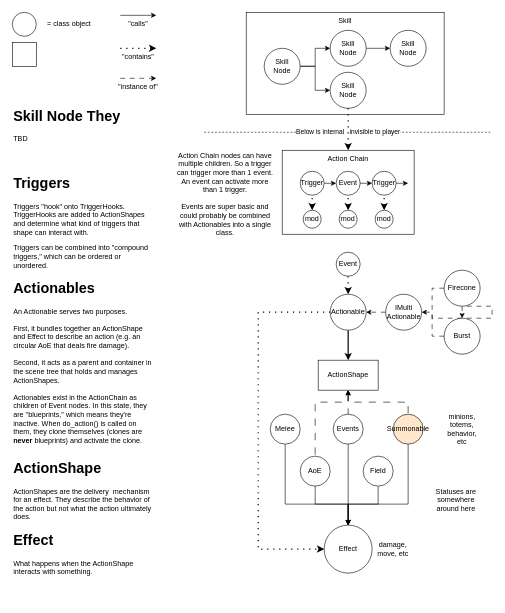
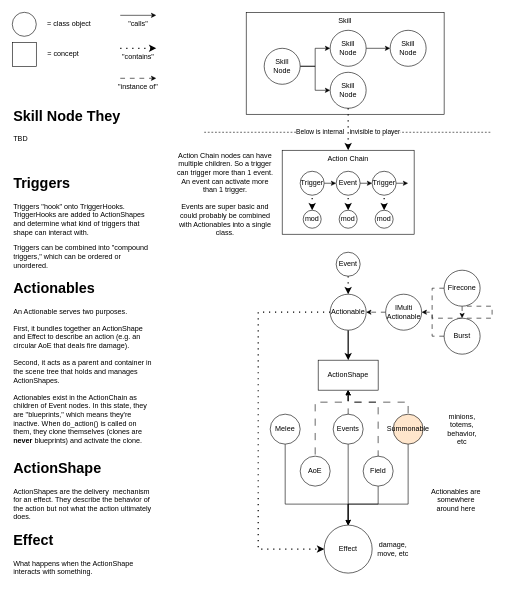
  <mxCell id="0" />
  <mxCell id="1" parent="0" />
  <mxCell id="2" value="" style="ellipse;whiteSpace=wrap;html=1;aspect=fixed;" parent="1" vertex="1"><mxGeometry x="20" y="20" width="40" height="40" as="geometry" /></mxCell>
  <mxCell id="3" value="= class object" style="text;html=1;align=center;verticalAlign=middle;whiteSpace=wrap;rounded=0;" parent="1" vertex="1"><mxGeometry x="70" y="25" width="90" height="30" as="geometry" /></mxCell>
  <mxCell id="4" value="" style="rounded=0;whiteSpace=wrap;html=1;" parent="1" vertex="1"><mxGeometry x="20" y="70" width="40" height="40" as="geometry" /></mxCell>
+ <mxCell id="5" value="= concept" style="text;html=1;align=center;verticalAlign=middle;whiteSpace=wrap;rounded=0;" parent="1" vertex="1"><mxGeometry x="60" y="75" width="90" height="30" as="geometry" /></mxCell>
  <mxCell id="6" value="&lt;div&gt;Below is internal &amp;nbsp; invisible to player&lt;/div&gt;" style="endArrow=none;dashed=1;html=1;rounded=0;" parent="1" edge="1"><mxGeometry width="50" height="50" relative="1" as="geometry"><mxPoint x="340" y="220" as="sourcePoint" /><mxPoint x="820" y="220" as="targetPoint" /></mxGeometry></mxCell>
  <mxCell id="7" value="" style="group" parent="1" vertex="1" connectable="0"><mxGeometry x="410" y="20" width="330" height="170" as="geometry" /></mxCell>
  <mxCell id="8" value="" style="rounded=0;whiteSpace=wrap;html=1;" parent="7" vertex="1"><mxGeometry width="330" height="170" as="geometry" /></mxCell>
  <mxCell id="9" style="edgeStyle=orthogonalEdgeStyle;rounded=0;orthogonalLoop=1;jettySize=auto;html=1;exitX=1;exitY=0.5;exitDx=0;exitDy=0;entryX=0;entryY=0.5;entryDx=0;entryDy=0;" parent="7" source="11" target="13" edge="1"><mxGeometry relative="1" as="geometry" /></mxCell>
  <mxCell id="10" style="edgeStyle=orthogonalEdgeStyle;rounded=0;orthogonalLoop=1;jettySize=auto;html=1;exitX=1;exitY=0.5;exitDx=0;exitDy=0;entryX=0;entryY=0.5;entryDx=0;entryDy=0;" parent="7" source="11" target="14" edge="1"><mxGeometry relative="1" as="geometry" /></mxCell>
  <mxCell id="11" value="&lt;div&gt;Skill&lt;/div&gt;&lt;div&gt;Node&lt;br&gt;&lt;/div&gt;" style="ellipse;whiteSpace=wrap;html=1;aspect=fixed;" parent="7" vertex="1"><mxGeometry x="30" y="60" width="60" height="60" as="geometry" /></mxCell>
  <mxCell id="12" style="edgeStyle=orthogonalEdgeStyle;rounded=0;orthogonalLoop=1;jettySize=auto;html=1;exitX=1;exitY=0.5;exitDx=0;exitDy=0;entryX=0;entryY=0.5;entryDx=0;entryDy=0;" parent="7" source="13" target="15" edge="1"><mxGeometry relative="1" as="geometry" /></mxCell>
  <mxCell id="13" value="&lt;div&gt;Skill&lt;/div&gt;&lt;div&gt;Node&lt;br&gt;&lt;/div&gt;" style="ellipse;whiteSpace=wrap;html=1;aspect=fixed;" parent="7" vertex="1"><mxGeometry x="140" y="30" width="60" height="60" as="geometry" /></mxCell>
  <mxCell id="14" value="&lt;div&gt;Skill&lt;/div&gt;&lt;div&gt;Node&lt;br&gt;&lt;/div&gt;" style="ellipse;whiteSpace=wrap;html=1;aspect=fixed;" parent="7" vertex="1"><mxGeometry x="140" y="100" width="60" height="60" as="geometry" /></mxCell>
  <mxCell id="15" value="&lt;div&gt;Skill&lt;/div&gt;&lt;div&gt;Node&lt;br&gt;&lt;/div&gt;" style="ellipse;whiteSpace=wrap;html=1;aspect=fixed;" parent="7" vertex="1"><mxGeometry x="240" y="30" width="60" height="60" as="geometry" /></mxCell>
  <mxCell id="16" value="Skill" style="text;html=1;align=center;verticalAlign=middle;whiteSpace=wrap;rounded=0;" parent="7" vertex="1"><mxGeometry x="135" width="60" height="30" as="geometry" /></mxCell>
  <mxCell id="17" value="" style="rounded=0;whiteSpace=wrap;html=1;" parent="1" vertex="1"><mxGeometry x="470" y="250" width="220" height="140" as="geometry" /></mxCell>
  <mxCell id="18" style="edgeStyle=orthogonalEdgeStyle;rounded=0;orthogonalLoop=1;jettySize=auto;html=1;exitX=1;exitY=0.5;exitDx=0;exitDy=0;entryX=0;entryY=0.5;entryDx=0;entryDy=0;" parent="1" source="19" target="21" edge="1"><mxGeometry relative="1" as="geometry" /></mxCell>
  <mxCell id="19" value="Trigger" style="ellipse;whiteSpace=wrap;html=1;aspect=fixed;" parent="1" vertex="1"><mxGeometry x="500" y="285" width="40" height="40" as="geometry" /></mxCell>
  <mxCell id="20" style="edgeStyle=orthogonalEdgeStyle;rounded=0;orthogonalLoop=1;jettySize=auto;html=1;exitX=1;exitY=0.5;exitDx=0;exitDy=0;entryX=0;entryY=0.5;entryDx=0;entryDy=0;" parent="1" source="21" target="23" edge="1"><mxGeometry relative="1" as="geometry" /></mxCell>
  <mxCell id="21" value="Event" style="ellipse;whiteSpace=wrap;html=1;aspect=fixed;" parent="1" vertex="1"><mxGeometry x="560" y="285" width="40" height="40" as="geometry" /></mxCell>
  <mxCell id="22" style="edgeStyle=orthogonalEdgeStyle;rounded=0;orthogonalLoop=1;jettySize=auto;html=1;exitX=1;exitY=0.5;exitDx=0;exitDy=0;" parent="1" source="23" edge="1"><mxGeometry relative="1" as="geometry"><mxPoint x="680" y="304.944" as="targetPoint" /></mxGeometry></mxCell>
  <mxCell id="23" value="Trigger" style="ellipse;whiteSpace=wrap;html=1;aspect=fixed;" parent="1" vertex="1"><mxGeometry x="620" y="285" width="40" height="40" as="geometry" /></mxCell>
  <mxCell id="24" value="Action Chain" style="text;html=1;align=center;verticalAlign=middle;whiteSpace=wrap;rounded=0;" parent="1" vertex="1"><mxGeometry x="540" y="250" width="80" height="30" as="geometry" /></mxCell>
  <mxCell id="25" style="edgeStyle=orthogonalEdgeStyle;rounded=0;orthogonalLoop=1;jettySize=auto;html=1;exitX=0.5;exitY=0;exitDx=0;exitDy=0;entryX=0.5;entryY=1;entryDx=0;entryDy=0;dashed=1;dashPattern=1 4;endArrow=none;endFill=0;startArrow=classic;startFill=1;strokeWidth=2;" parent="1" source="26" target="21" edge="1"><mxGeometry relative="1" as="geometry" /></mxCell>
  <mxCell id="26" value="mod" style="ellipse;whiteSpace=wrap;html=1;aspect=fixed;" parent="1" vertex="1"><mxGeometry x="565" y="350" width="30" height="30" as="geometry" /></mxCell>
  <mxCell id="27" style="edgeStyle=orthogonalEdgeStyle;rounded=0;orthogonalLoop=1;jettySize=auto;html=1;exitX=0.5;exitY=0;exitDx=0;exitDy=0;entryX=0.5;entryY=1;entryDx=0;entryDy=0;dashed=1;dashPattern=1 4;endArrow=none;endFill=0;startArrow=classic;startFill=1;strokeWidth=2;" parent="1" source="28" target="19" edge="1"><mxGeometry relative="1" as="geometry" /></mxCell>
  <mxCell id="28" value="mod" style="ellipse;whiteSpace=wrap;html=1;aspect=fixed;" parent="1" vertex="1"><mxGeometry x="505" y="350" width="30" height="30" as="geometry" /></mxCell>
  <mxCell id="29" style="edgeStyle=orthogonalEdgeStyle;rounded=0;orthogonalLoop=1;jettySize=auto;html=1;exitX=0.5;exitY=0;exitDx=0;exitDy=0;entryX=0.5;entryY=1;entryDx=0;entryDy=0;dashed=1;dashPattern=1 4;endArrow=none;endFill=0;startArrow=classic;startFill=1;strokeWidth=2;" parent="1" source="30" target="23" edge="1"><mxGeometry relative="1" as="geometry" /></mxCell>
  <mxCell id="30" value="mod" style="ellipse;whiteSpace=wrap;html=1;aspect=fixed;" parent="1" vertex="1"><mxGeometry x="625" y="350" width="30" height="30" as="geometry" /></mxCell>
  <mxCell id="31" style="edgeStyle=orthogonalEdgeStyle;rounded=0;orthogonalLoop=1;jettySize=auto;html=1;exitX=0.5;exitY=1;exitDx=0;exitDy=0;entryX=0.5;entryY=0;entryDx=0;entryDy=0;dashed=1;dashPattern=1 4;strokeWidth=2;" parent="1" source="32" target="36" edge="1"><mxGeometry relative="1" as="geometry" /></mxCell>
  <mxCell id="32" value="Event" style="ellipse;whiteSpace=wrap;html=1;aspect=fixed;" parent="1" vertex="1"><mxGeometry x="560" y="420" width="40" height="40" as="geometry" /></mxCell>
  <mxCell id="33" value="&lt;div&gt;Action Chain nodes can have multiple children. So a trigger can trigger more than 1 event. An event can activate more than 1 trigger.&lt;/div&gt;&lt;div&gt;&lt;br&gt;&lt;/div&gt;&lt;div&gt;Events are super basic and could probably be combined with Actionables into a single class.&lt;br&gt;&lt;/div&gt;" style="text;html=1;align=center;verticalAlign=middle;whiteSpace=wrap;rounded=0;" parent="1" vertex="1"><mxGeometry x="290" y="255" width="170" height="135" as="geometry" /></mxCell>
  <mxCell id="34" style="edgeStyle=orthogonalEdgeStyle;rounded=0;orthogonalLoop=1;jettySize=auto;html=1;exitX=0.5;exitY=1;exitDx=0;exitDy=0;dashed=0;dashPattern=1 4;strokeWidth=2;" edge="1" parent="1" source="36" target="67"><mxGeometry relative="1" as="geometry" /></mxCell>
  <mxCell id="35" style="edgeStyle=orthogonalEdgeStyle;rounded=0;orthogonalLoop=1;jettySize=auto;html=1;exitX=0;exitY=0.5;exitDx=0;exitDy=0;entryX=0;entryY=0.5;entryDx=0;entryDy=0;dashed=1;dashPattern=1 4;strokeWidth=2;" edge="1" parent="1" source="36" target="45"><mxGeometry relative="1" as="geometry"><Array as="points"><mxPoint x="430" y="520" /><mxPoint x="430" y="915" /></Array></mxGeometry></mxCell>
  <mxCell id="36" value="Actionable" style="ellipse;whiteSpace=wrap;html=1;aspect=fixed;" parent="1" vertex="1"><mxGeometry x="550" y="490" width="60" height="60" as="geometry" /></mxCell>
- <mxCell id="37" value="Statuses are somewhere around here" style="text;html=1;align=center;verticalAlign=middle;whiteSpace=wrap;rounded=0;" parent="1" vertex="1"><mxGeometry x="710" y="800" width="100" height="65" as="geometry" /></mxCell>
+ <mxCell id="37" value="Actionables are somewhere around here" style="text;html=1;align=center;verticalAlign=middle;whiteSpace=wrap;rounded=0;" parent="1" vertex="1"><mxGeometry x="710" y="800" width="100" height="65" as="geometry" /></mxCell>
  <mxCell id="38" style="edgeStyle=orthogonalEdgeStyle;rounded=0;orthogonalLoop=1;jettySize=auto;html=1;exitX=0.5;exitY=1;exitDx=0;exitDy=0;entryX=0.5;entryY=0;entryDx=0;entryDy=0;" edge="1" parent="1" source="39" target="45"><mxGeometry relative="1" as="geometry"><Array as="points"><mxPoint x="630" y="840" /><mxPoint x="580" y="840" /></Array></mxGeometry></mxCell>
  <mxCell id="39" value="Field" style="ellipse;whiteSpace=wrap;html=1;aspect=fixed;" parent="1" vertex="1"><mxGeometry x="605" y="760" width="50" height="50" as="geometry" /></mxCell>
  <mxCell id="40" style="edgeStyle=orthogonalEdgeStyle;rounded=0;orthogonalLoop=1;jettySize=auto;html=1;exitX=0.5;exitY=1;exitDx=0;exitDy=0;entryX=0.5;entryY=0;entryDx=0;entryDy=0;" edge="1" parent="1" source="41" target="45"><mxGeometry relative="1" as="geometry"><mxPoint x="580.095" y="870" as="targetPoint" /></mxGeometry></mxCell>
  <mxCell id="41" value="Events" style="ellipse;whiteSpace=wrap;html=1;aspect=fixed;" parent="1" vertex="1"><mxGeometry x="555" y="690" width="50" height="50" as="geometry" /></mxCell>
  <mxCell id="42" style="edgeStyle=orthogonalEdgeStyle;rounded=0;orthogonalLoop=1;jettySize=auto;html=1;exitX=0.5;exitY=1;exitDx=0;exitDy=0;entryX=0.5;entryY=0;entryDx=0;entryDy=0;" edge="1" parent="1" source="43" target="45"><mxGeometry relative="1" as="geometry"><Array as="points"><mxPoint x="680" y="840" /><mxPoint x="580" y="840" /></Array></mxGeometry></mxCell>
  <mxCell id="43" value="Summonable" style="ellipse;whiteSpace=wrap;html=1;aspect=fixed;fillColor=#ffe6cc;" parent="1" vertex="1"><mxGeometry x="655" y="690" width="50" height="50" as="geometry" /></mxCell>
  <mxCell id="44" value="minions, totems, behavior, etc" style="text;html=1;align=center;verticalAlign=middle;whiteSpace=wrap;rounded=0;" parent="1" vertex="1"><mxGeometry x="740" y="700" width="60" height="30" as="geometry" /></mxCell>
  <mxCell id="45" value="Effect" style="ellipse;whiteSpace=wrap;html=1;aspect=fixed;" parent="1" vertex="1"><mxGeometry x="540" y="875" width="80" height="80" as="geometry" /></mxCell>
  <mxCell id="46" value="damage, move, etc" style="text;html=1;align=center;verticalAlign=middle;whiteSpace=wrap;rounded=0;" parent="1" vertex="1"><mxGeometry x="625" y="900" width="60" height="30" as="geometry" /></mxCell>
  <mxCell id="47" style="edgeStyle=orthogonalEdgeStyle;rounded=0;orthogonalLoop=1;jettySize=auto;html=1;exitX=0.5;exitY=1;exitDx=0;exitDy=0;entryX=0.5;entryY=0;entryDx=0;entryDy=0;dashed=1;dashPattern=1 4;strokeWidth=2;" parent="1" source="14" target="24" edge="1"><mxGeometry relative="1" as="geometry" /></mxCell>
  <mxCell id="48" value="" style="endArrow=classic;html=1;rounded=0;" parent="1" edge="1"><mxGeometry width="50" height="50" relative="1" as="geometry"><mxPoint x="200" y="25" as="sourcePoint" /><mxPoint x="260" y="25" as="targetPoint" /></mxGeometry></mxCell>
  <mxCell id="49" value="&quot;calls&quot;" style="text;html=1;align=center;verticalAlign=middle;whiteSpace=wrap;rounded=0;" parent="1" vertex="1"><mxGeometry x="190" y="25" width="80" height="30" as="geometry" /></mxCell>
  <mxCell id="50" value="" style="endArrow=classic;dashed=1;html=1;dashPattern=1 4;strokeWidth=2;rounded=0;endFill=1;" parent="1" edge="1"><mxGeometry width="50" height="50" relative="1" as="geometry"><mxPoint x="200" y="80" as="sourcePoint" /><mxPoint x="260" y="80" as="targetPoint" /></mxGeometry></mxCell>
  <mxCell id="51" value="&quot;contains&quot;" style="text;html=1;align=center;verticalAlign=middle;whiteSpace=wrap;rounded=0;" parent="1" vertex="1"><mxGeometry x="190" y="80" width="80" height="30" as="geometry" /></mxCell>
  <mxCell id="52" value="" style="endArrow=classic;dashed=1;html=1;rounded=0;endFill=1;dashPattern=8 8;" parent="1" edge="1"><mxGeometry width="50" height="50" relative="1" as="geometry"><mxPoint x="200" y="130" as="sourcePoint" /><mxPoint x="260" y="130" as="targetPoint" /></mxGeometry></mxCell>
  <mxCell id="53" value="&quot;instance of&quot;" style="text;html=1;align=center;verticalAlign=middle;whiteSpace=wrap;rounded=0;" parent="1" vertex="1"><mxGeometry x="190" y="130" width="80" height="30" as="geometry" /></mxCell>
  <mxCell id="54" style="edgeStyle=orthogonalEdgeStyle;rounded=0;orthogonalLoop=1;jettySize=auto;html=1;exitX=0;exitY=0.5;exitDx=0;exitDy=0;entryX=1;entryY=0.5;entryDx=0;entryDy=0;dashed=1;dashPattern=8 8;" edge="1" parent="1" source="55" target="36"><mxGeometry relative="1" as="geometry" /></mxCell>
  <mxCell id="55" value="&lt;div&gt;IMulti Actionable&lt;/div&gt;" style="ellipse;whiteSpace=wrap;html=1;aspect=fixed;" vertex="1" parent="1"><mxGeometry x="642.5" y="490" width="60" height="60" as="geometry" /></mxCell>
  <mxCell id="56" style="edgeStyle=orthogonalEdgeStyle;rounded=0;orthogonalLoop=1;jettySize=auto;html=1;exitX=0;exitY=0.5;exitDx=0;exitDy=0;dashed=1;dashPattern=8 8;" edge="1" parent="1" source="57" target="59"><mxGeometry relative="1" as="geometry" /></mxCell>
  <mxCell id="57" value="Firecone" style="ellipse;whiteSpace=wrap;html=1;aspect=fixed;" vertex="1" parent="1"><mxGeometry x="740" y="450" width="60" height="60" as="geometry" /></mxCell>
  <mxCell id="58" style="edgeStyle=orthogonalEdgeStyle;rounded=0;orthogonalLoop=1;jettySize=auto;html=1;exitX=0;exitY=0.5;exitDx=0;exitDy=0;entryX=1;entryY=0.5;entryDx=0;entryDy=0;dashed=1;dashPattern=8 8;" edge="1" parent="1" source="59" target="55"><mxGeometry relative="1" as="geometry" /></mxCell>
  <mxCell id="59" value="Burst" style="ellipse;whiteSpace=wrap;html=1;aspect=fixed;" vertex="1" parent="1"><mxGeometry x="740" y="530" width="60" height="60" as="geometry" /></mxCell>
  <mxCell id="60" value="&lt;h1 style=&quot;margin-top: 0px;&quot;&gt;Skill Node They&lt;br&gt;&lt;/h1&gt;&lt;p&gt;TBD&lt;br&gt;&lt;/p&gt;" style="text;html=1;whiteSpace=wrap;overflow=hidden;rounded=0;" parent="1" vertex="1"><mxGeometry x="20" y="172.31" width="240" height="117.69" as="geometry" /></mxCell>
  <mxCell id="61" value="&lt;h1 style=&quot;margin-top: 0px;&quot;&gt;Triggers&lt;/h1&gt;&lt;p&gt;Triggers &quot;hook&quot; onto TriggerHooks. TriggerHooks are added to ActionShapes and determine what kind of triggers that shape can interact with.&lt;/p&gt;&lt;p&gt;Triggers can be combined into &quot;compound triggers,&quot; which can be ordered or unordered.&lt;br&gt;&lt;/p&gt;" style="text;html=1;whiteSpace=wrap;overflow=hidden;rounded=0;" vertex="1" parent="1"><mxGeometry x="20" y="285" width="240" height="190" as="geometry" /></mxCell>
  <mxCell id="62" value="&lt;h1 style=&quot;margin-top: 0px;&quot;&gt;Actionables&lt;/h1&gt;&lt;div&gt;An Actionable serves two purposes.&amp;nbsp;&lt;/div&gt;&lt;div&gt;&lt;br&gt;&lt;/div&gt;&lt;div&gt;First, it bundles together an ActionShape and Effect to describe an action (e.g. an circular AoE that deals fire damage).&lt;/div&gt;&lt;div&gt;&lt;br&gt;&lt;/div&gt;&lt;div&gt;Second, it acts as a parent and container in the scene tree that holds and manages ActionShapes.&lt;br&gt;&lt;/div&gt;&lt;div&gt;&lt;br&gt;&lt;/div&gt;&lt;div&gt;Actionables exist in the ActionChain as children of Event nodes. In this state, they are &quot;blueprints,&quot; which means they're inactive. When do_action() is called on them, they clone themselves (clones are &lt;b&gt;never &lt;/b&gt;blueprints) and activate the clone.&lt;/div&gt;" style="text;html=1;whiteSpace=wrap;overflow=hidden;rounded=0;" vertex="1" parent="1"><mxGeometry x="20" y="460" width="240" height="290" as="geometry" /></mxCell>
  <mxCell id="63" style="edgeStyle=orthogonalEdgeStyle;rounded=0;orthogonalLoop=1;jettySize=auto;html=1;exitX=0.5;exitY=1;exitDx=0;exitDy=0;entryX=0.5;entryY=0;entryDx=0;entryDy=0;dashed=1;dashPattern=12 12;endArrow=none;endFill=0;startArrow=classic;startFill=1;" edge="1" parent="1" source="67" target="41"><mxGeometry relative="1" as="geometry" /></mxCell>
  <mxCell id="64" style="edgeStyle=orthogonalEdgeStyle;rounded=0;orthogonalLoop=1;jettySize=auto;html=1;exitX=0.5;exitY=1;exitDx=0;exitDy=0;dashed=1;dashPattern=12 12;endArrow=none;endFill=0;startArrow=classic;startFill=1;" edge="1" parent="1" source="67" target="43"><mxGeometry relative="1" as="geometry" /></mxCell>
+ <mxCell id="65" style="edgeStyle=orthogonalEdgeStyle;rounded=0;orthogonalLoop=1;jettySize=auto;html=1;exitX=0.5;exitY=1;exitDx=0;exitDy=0;entryX=0.5;entryY=0;entryDx=0;entryDy=0;dashed=1;dashPattern=12 12;endArrow=none;endFill=0;startArrow=classic;startFill=1;" edge="1" parent="1" source="67" target="39"><mxGeometry relative="1" as="geometry"><Array as="points"><mxPoint x="580" y="670" /><mxPoint x="630" y="670" /></Array></mxGeometry></mxCell>
  <mxCell id="66" style="edgeStyle=orthogonalEdgeStyle;rounded=0;orthogonalLoop=1;jettySize=auto;html=1;exitX=0.5;exitY=1;exitDx=0;exitDy=0;dashed=1;dashPattern=12 12;endArrow=none;endFill=0;startArrow=classic;startFill=1;" edge="1" parent="1" source="67" target="69"><mxGeometry relative="1" as="geometry"><Array as="points"><mxPoint x="580" y="670" /><mxPoint x="525" y="670" /></Array></mxGeometry></mxCell>
  <mxCell id="67" value="ActionShape" style="rounded=0;whiteSpace=wrap;html=1;" vertex="1" parent="1"><mxGeometry x="530" y="600" width="100" height="50" as="geometry" /></mxCell>
- <mxCell id="68" style="edgeStyle=orthogonalEdgeStyle;rounded=0;orthogonalLoop=1;jettySize=auto;html=1;exitX=0.5;exitY=1;exitDx=0;exitDy=0;entryX=0.5;entryY=0;entryDx=0;entryDy=0;" edge="1" parent="1" source="69" target="45"><mxGeometry relative="1" as="geometry"><Array as="points"><mxPoint x="525" y="840" /><mxPoint x="580" y="840" /></Array></mxGeometry></mxCell>
  <mxCell id="69" value="AoE" style="ellipse;whiteSpace=wrap;html=1;aspect=fixed;" vertex="1" parent="1"><mxGeometry x="500" y="760" width="50" height="50" as="geometry" /></mxCell>
  <mxCell id="70" style="edgeStyle=orthogonalEdgeStyle;rounded=0;orthogonalLoop=1;jettySize=auto;html=1;exitX=0.5;exitY=1;exitDx=0;exitDy=0;entryX=0.5;entryY=0;entryDx=0;entryDy=0;" edge="1" parent="1" source="71" target="45"><mxGeometry relative="1" as="geometry"><Array as="points"><mxPoint x="475" y="840" /><mxPoint x="580" y="840" /></Array></mxGeometry></mxCell>
  <mxCell id="71" value="Melee" style="ellipse;whiteSpace=wrap;html=1;aspect=fixed;" vertex="1" parent="1"><mxGeometry x="450" y="690" width="50" height="50" as="geometry" /></mxCell>
  <mxCell id="72" value="&lt;h1 style=&quot;margin-top: 0px;&quot;&gt;ActionShape&lt;/h1&gt;ActionShapes are the delivery&amp;nbsp; mechanism for an effect. They describe the behavior of the action but not what the action ultimately does." style="text;html=1;whiteSpace=wrap;overflow=hidden;rounded=0;" vertex="1" parent="1"><mxGeometry x="20" y="760" width="240" height="120" as="geometry" /></mxCell>
  <mxCell id="73" value="&lt;h1 style=&quot;margin-top: 0px;&quot;&gt;Effect&lt;/h1&gt;What happens when the ActionShape interacts with something. " style="text;html=1;whiteSpace=wrap;overflow=hidden;rounded=0;" vertex="1" parent="1"><mxGeometry x="20" y="880" width="240" height="120" as="geometry" /></mxCell>
